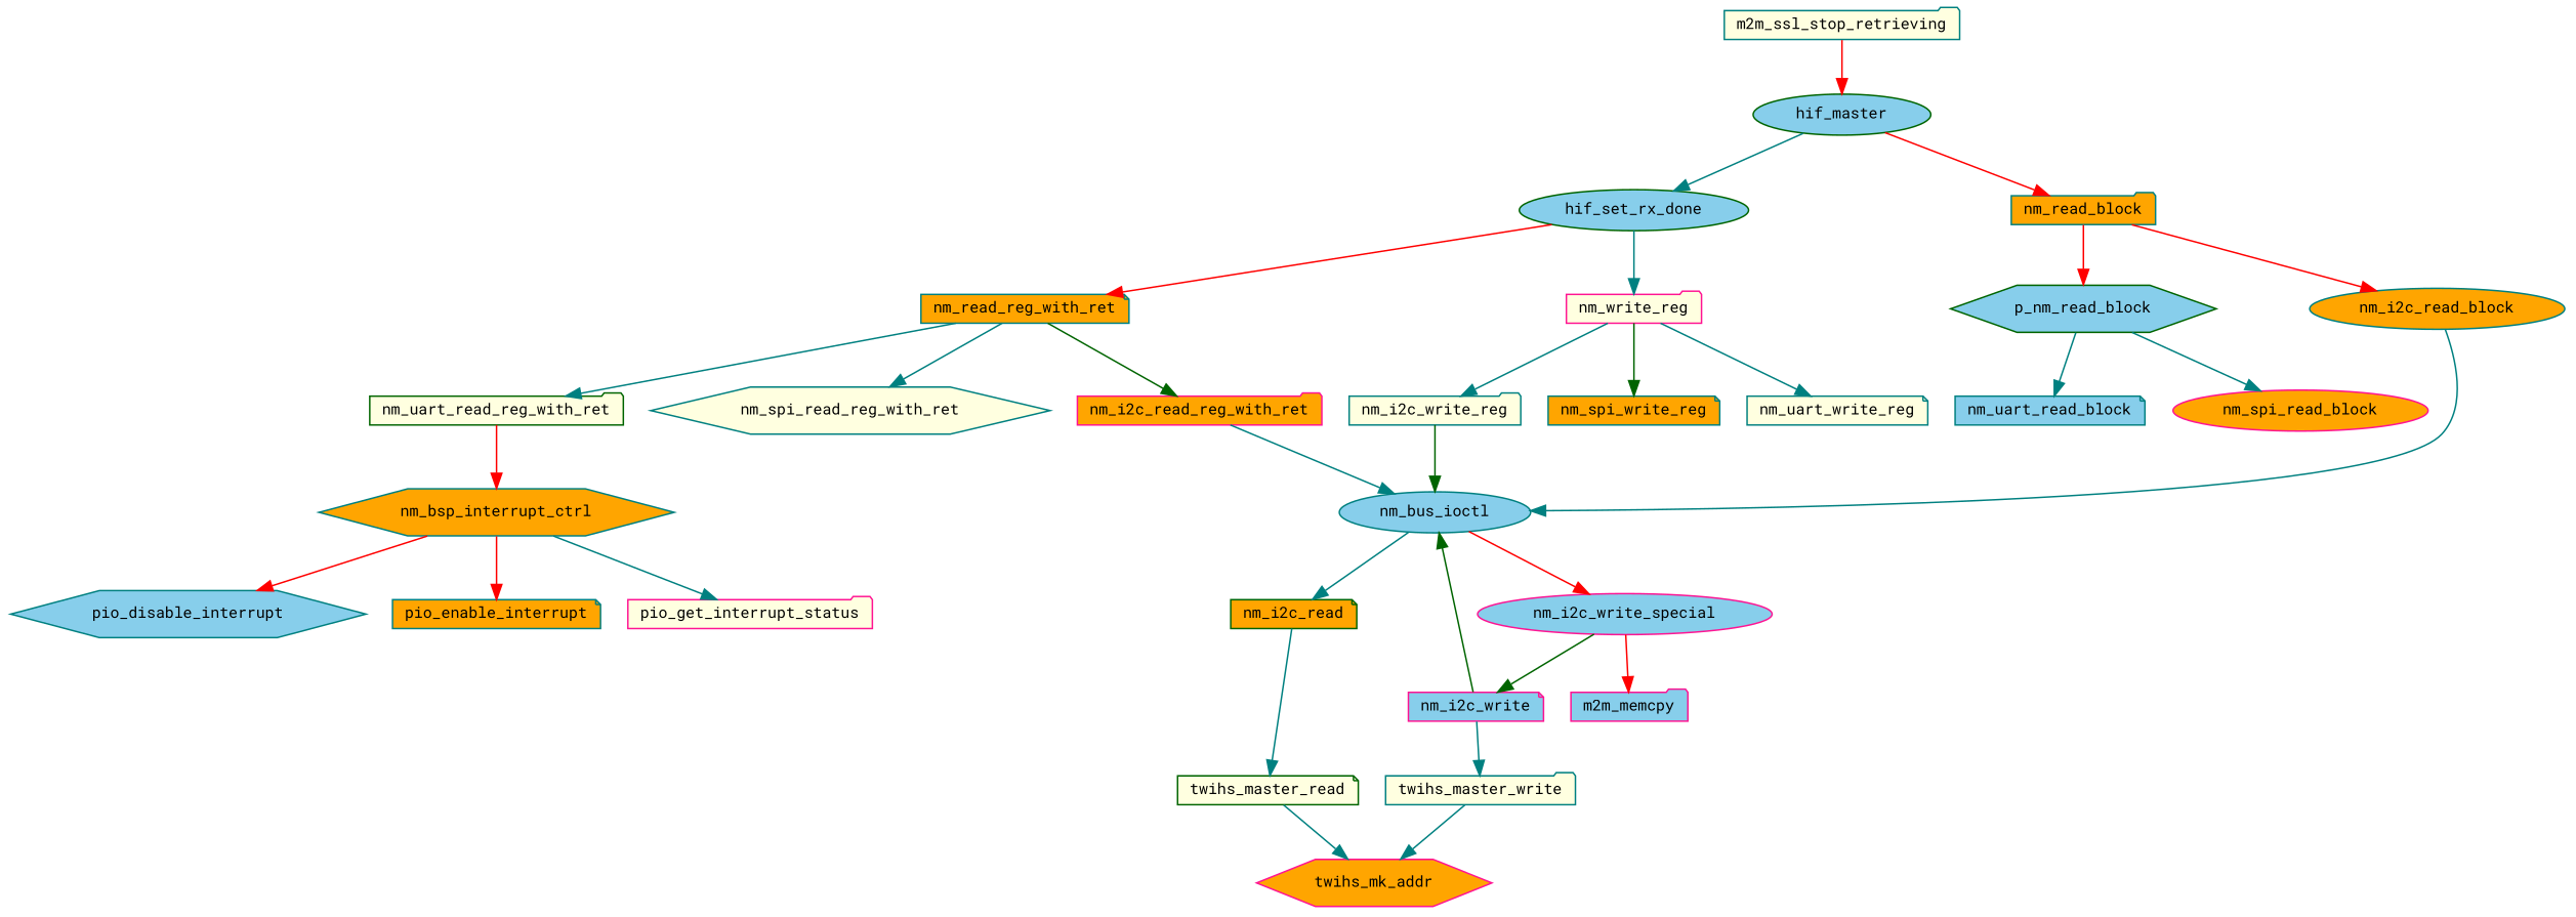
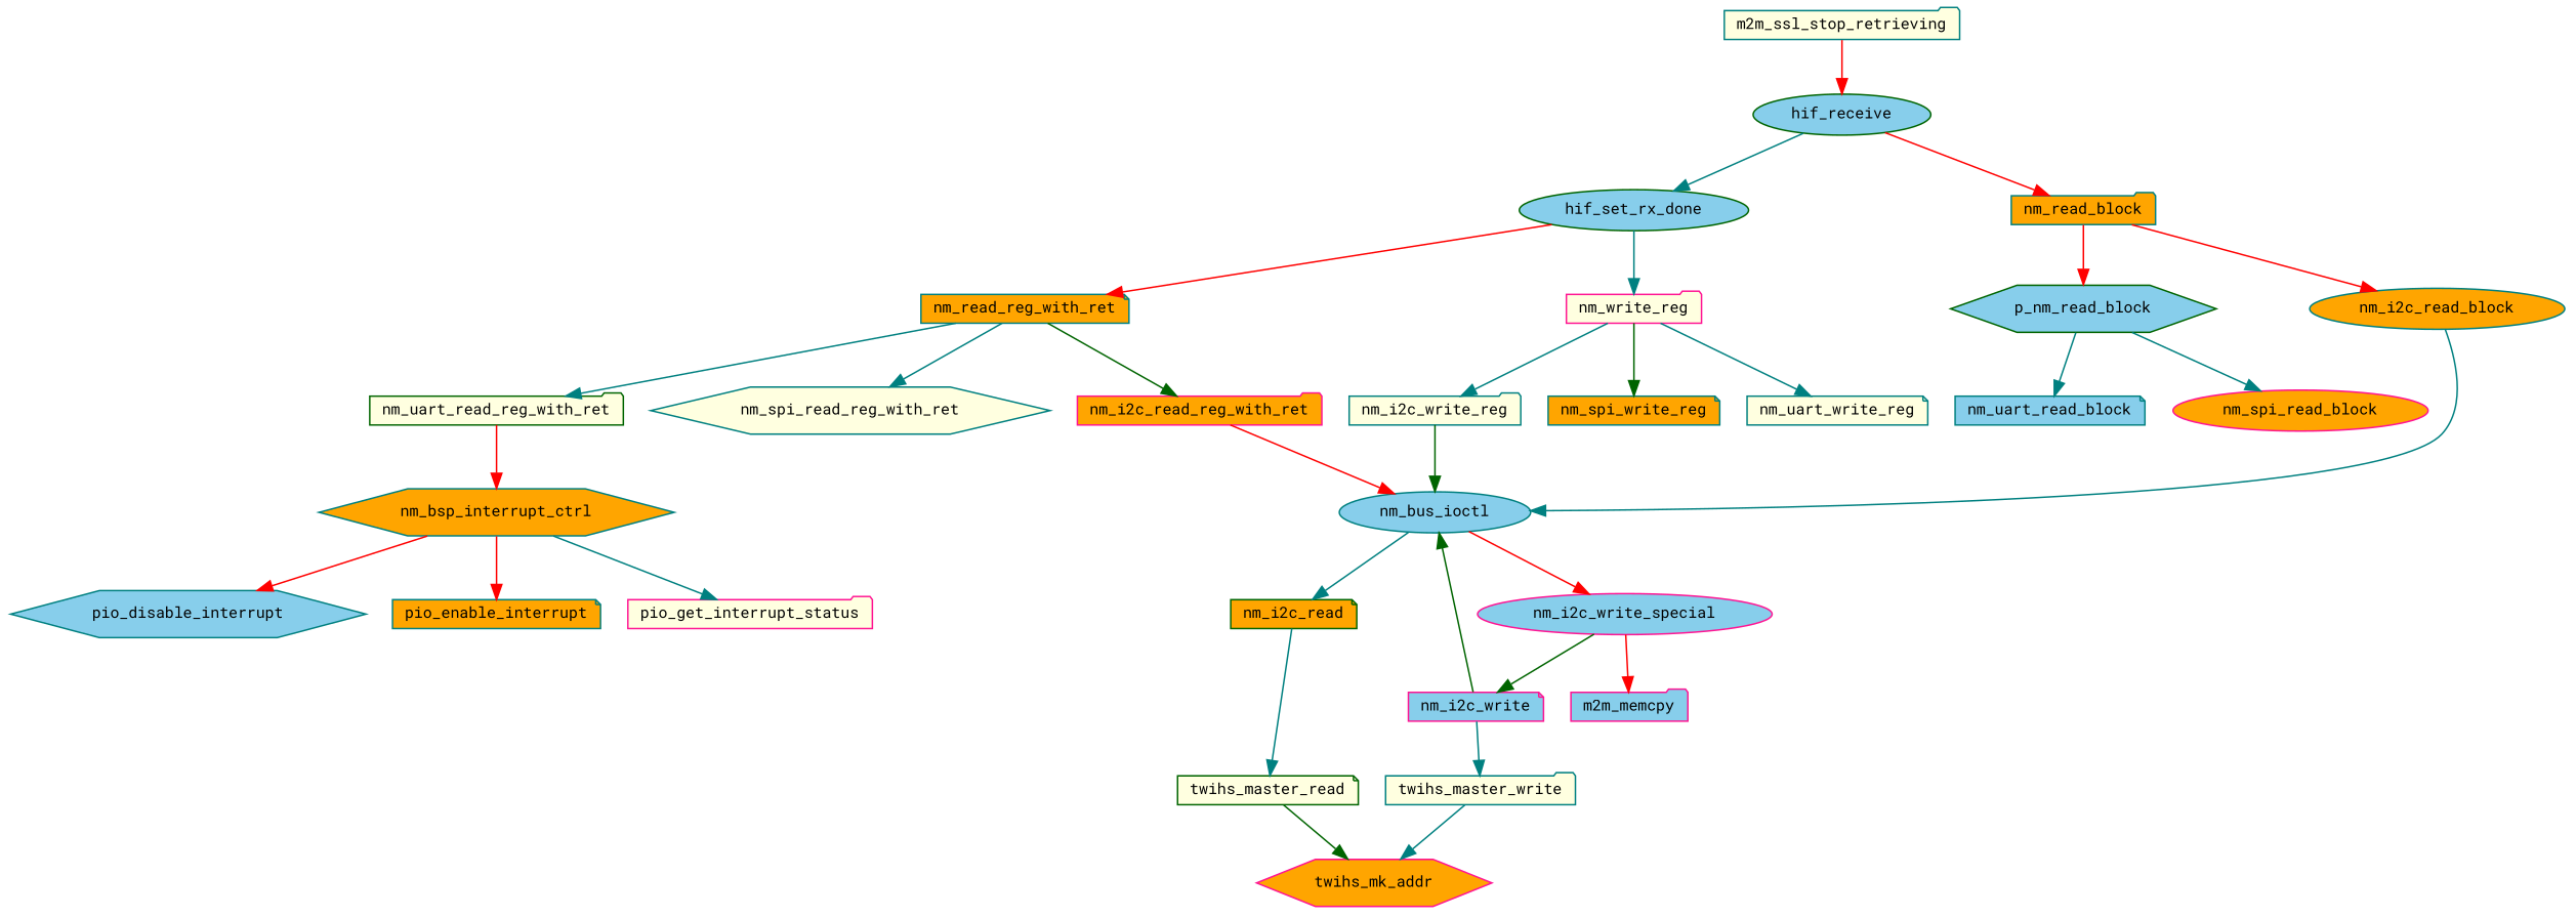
  digraph {
    fontname="Roboto Mono"
    rankdir=TB
    node [color=teal fillcolor=orange fontname="Roboto Mono" fontsize=10 shape=folder style=filled]
    edge [color=teal fontname="Roboto Mono" fontsize=10 labelfontname=FreeSans labelfontsize=10 style=solid]
    n1 [fillcolor=lightyellow fontcolor=black height=0.2 label=m2m_ssl_stop_retrieving width=0.4]
-   n2 [color=darkgreen fillcolor=skyblue height=0.2 label=hif_master shape=ellipse width=0.4]
+   n2 [color=darkgreen fillcolor=skyblue height=0.2 label=hif_receive shape=ellipse width=0.4]
    n3 [color=darkgreen fillcolor=skyblue height=0.2 label=hif_set_rx_done shape=ellipse width=0.4]
    n4 [height=0.2 label=nm_read_block width=0.4]
    n5 [height=0.2 label=nm_read_reg_with_ret shape=note width=0.4]
    n6 [color=deeppink fillcolor=lightyellow height=0.2 label=nm_write_reg width=0.4]
    n7 [color=darkgreen fillcolor=skyblue height=0.2 label=p_nm_read_block shape=hexagon width=0.4]
    n8 [height=0.2 label=nm_i2c_read_block shape=ellipse width=0.4]
    n9 [height=0.2 label=nm_bsp_interrupt_ctrl shape=hexagon width=0.4]
    n10 [fillcolor=skyblue height=0.2 label=pio_disable_interrupt shape=hexagon width=0.4]
    n11 [height=0.2 label=pio_enable_interrupt shape=note width=0.4]
    n12 [color=deeppink fillcolor=lightyellow height=0.2 label=pio_get_interrupt_status width=0.4]
    n13 [color=deeppink height=0.2 label=nm_i2c_read_reg_with_ret width=0.4]
    n14 [fillcolor=lightyellow height=0.2 label=nm_spi_read_reg_with_ret shape=hexagon width=0.4]
    n15 [color=darkgreen fillcolor=lightyellow height=0.2 label=nm_uart_read_reg_with_ret width=0.4]
    n16 [fillcolor=lightyellow height=0.2 label=nm_i2c_write_reg width=0.4]
    n17 [height=0.2 label=nm_spi_write_reg shape=note width=0.4]
    n18 [fillcolor=lightyellow height=0.2 label=nm_uart_write_reg shape=note width=0.4]
    n19 [fillcolor=skyblue height=0.2 label=nm_bus_ioctl shape=ellipse width=0.4]
    n20 [color=darkgreen height=0.2 label=nm_i2c_read shape=note width=0.4]
    n21 [color=deeppink fillcolor=skyblue height=0.2 label=nm_i2c_write_special shape=ellipse width=0.4]
    n22 [color=darkgreen fillcolor=lightyellow height=0.2 label=twihs_master_read shape=note width=0.4]
    n23 [color=deeppink fillcolor=skyblue height=0.2 label=nm_i2c_write shape=note width=0.4]
    n24 [fillcolor=lightyellow height=0.2 label=twihs_master_write width=0.4]
    n25 [color=deeppink fillcolor=skyblue height=0.2 label=m2m_memcpy width=0.4]
    n26 [color=deeppink height=0.2 label=twihs_mk_addr shape=hexagon width=0.4]
    n27 [color=deeppink height=0.2 label=nm_spi_read_block shape=ellipse width=0.4]
    n28 [fillcolor=skyblue height=0.2 label=nm_uart_read_block shape=note width=0.4]
    n1 -> n2 [color=red]
    n2 -> n3
    n2 -> n4 [color=red]
    n3 -> n5 [color=red]
    n3 -> n6
    n4 -> n7 [color=red]
    n4 -> n8 [color=red]
    n5 -> n13 [color=darkgreen]
    n5 -> n14
    n5 -> n15
    n6 -> n16
    n6 -> n17 [color=darkgreen]
    n6 -> n18
    n7 -> n27
    n7 -> n28
    n8 -> n19
    n9 -> n10 [color=red]
    n9 -> n11 [color=red]
    n9 -> n12
-   n13 -> n19
+   n13 -> n19 [color=red]
    n15 -> n9 [color=red]
    n16 -> n19 [color=darkgreen]
    n19 -> n20
    n19 -> n21 [color=red]
    n20 -> n22
    n21 -> n23 [color=darkgreen]
    n21 -> n25 [color=red]
-   n22 -> n26
+   n22 -> n26 [color=darkgreen]
    n23 -> n19 [color=darkgreen]
    n23 -> n24
    n24 -> n26
  }
